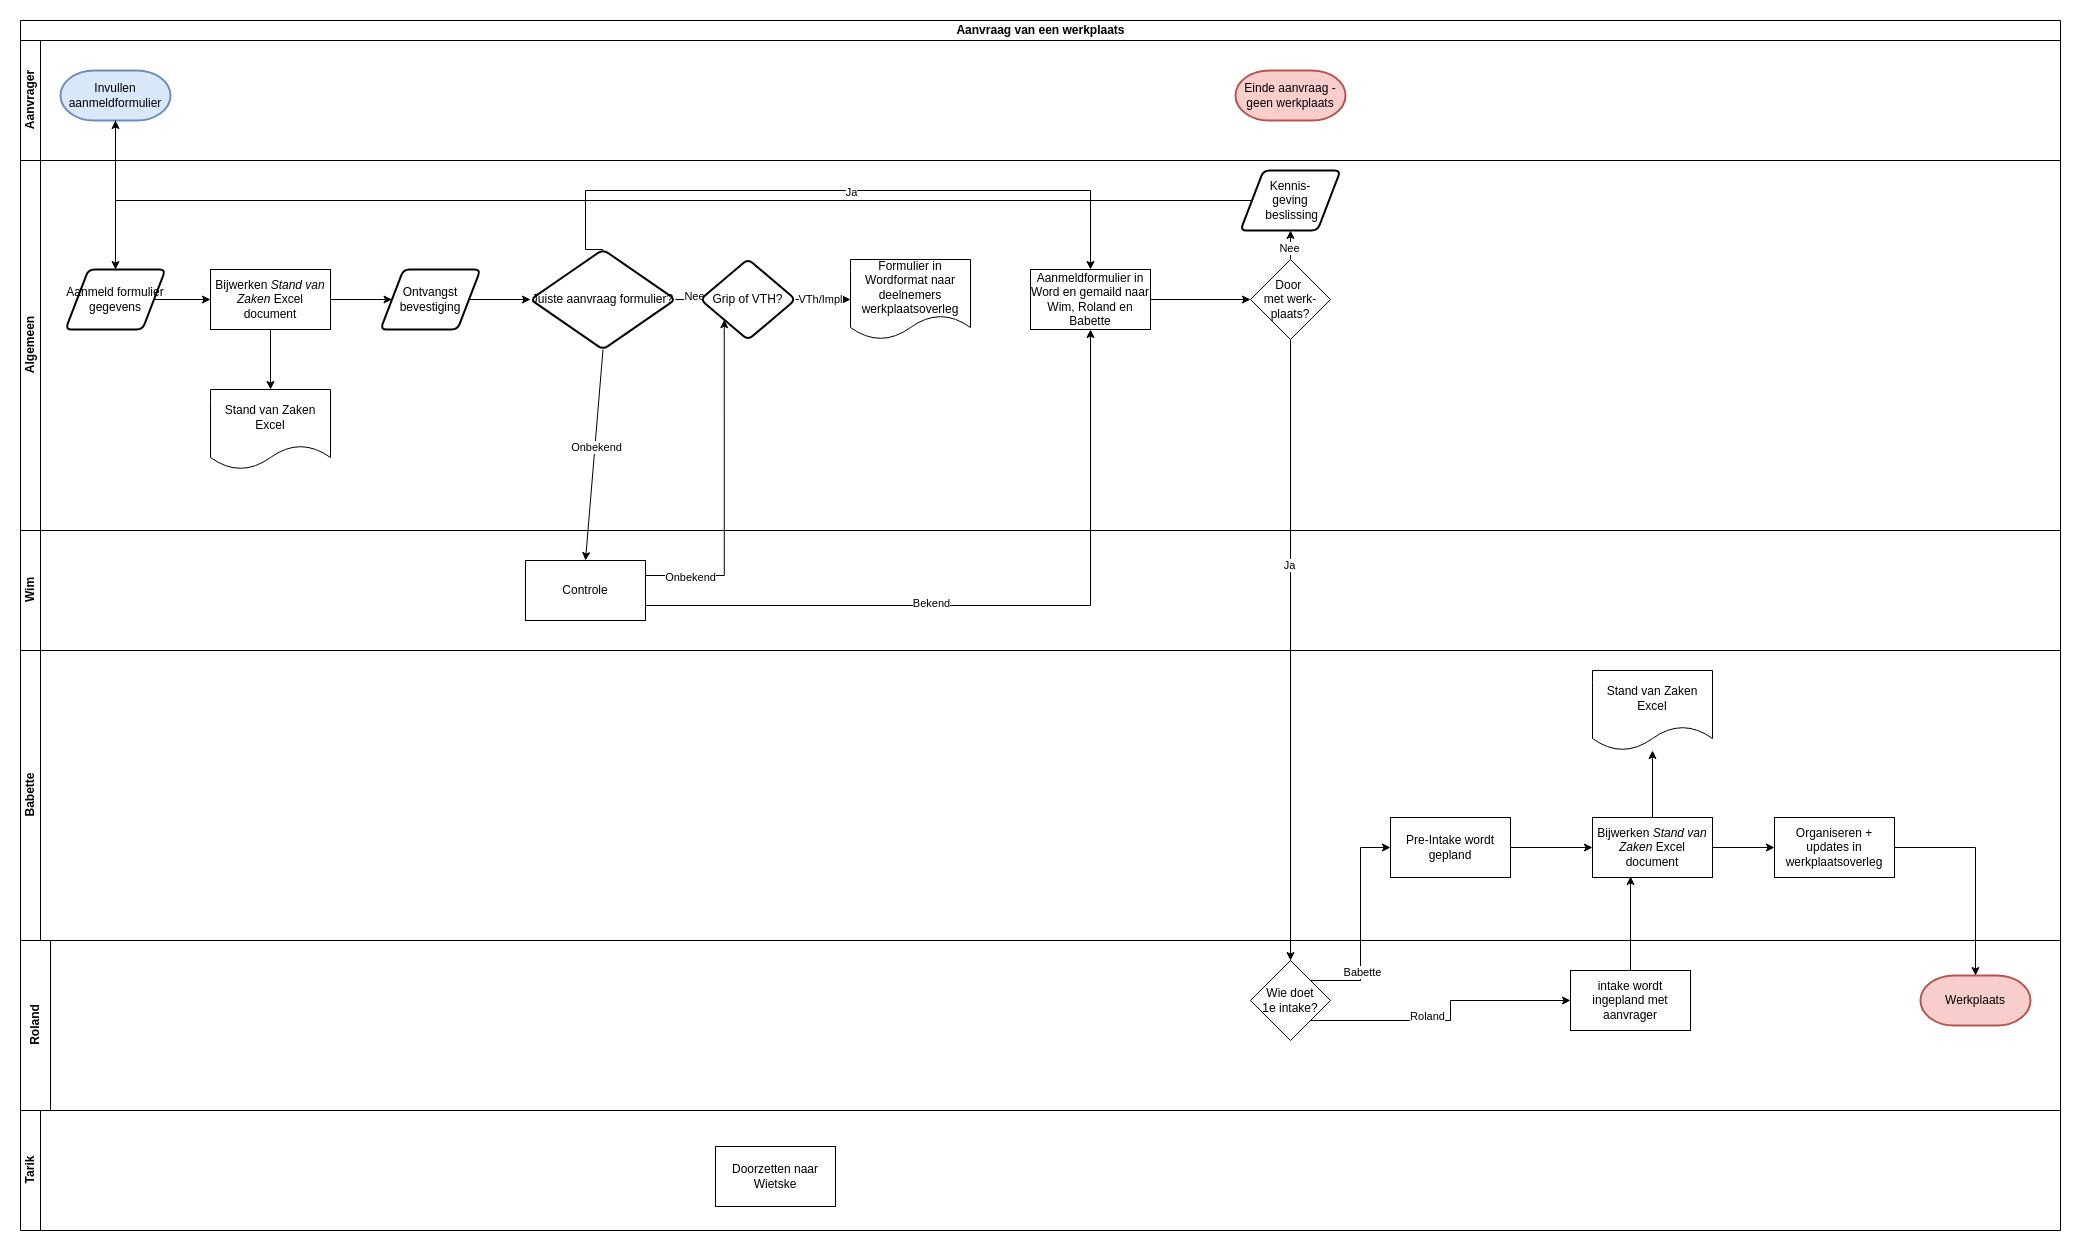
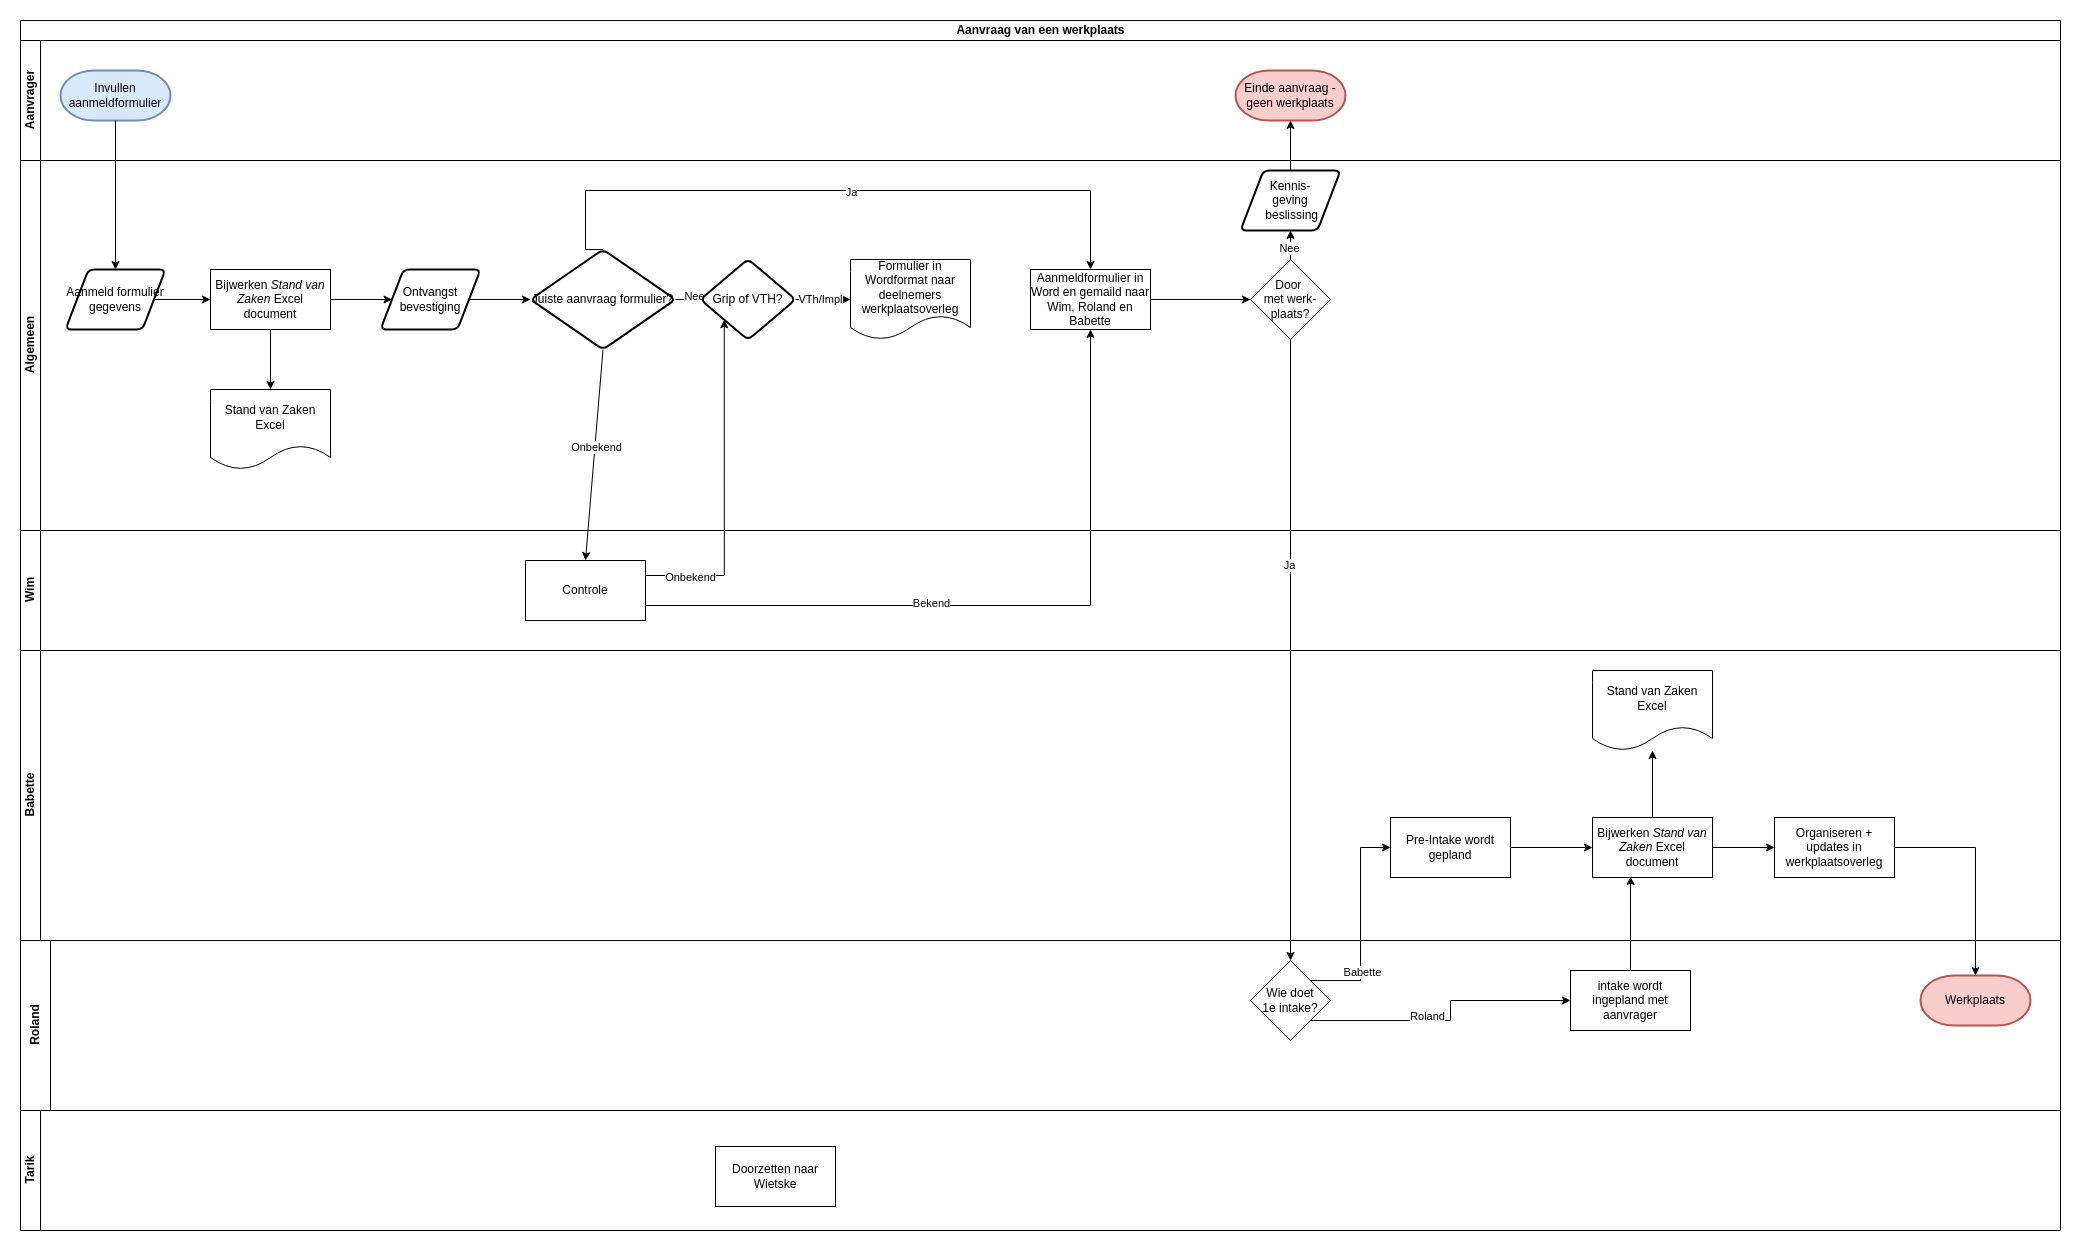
  <mxCell id="0" />
  <mxCell id="1" parent="0" />
  <mxCell id="2" value="Aanvraag van een werkplaats" style="swimlane;childLayout=stackLayout;resizeParent=1;resizeParentMax=0;horizontal=1;startSize=20;horizontalStack=0;html=1;" vertex="1" parent="1"><mxGeometry y="20" width="2040" height="920" as="geometry" x="20" /></mxCell>
  <mxCell id="3" value="Aanvrager" style="swimlane;startSize=20;horizontal=0;html=1;" vertex="1" parent="2"><mxGeometry y="20" width="2040" height="120" as="geometry" /></mxCell>
  <mxCell id="4" value="Invullen aanmeldformulier" style="strokeWidth=2;html=1;shape=mxgraph.flowchart.terminator;whiteSpace=wrap;fillColor=#dae8fc;strokeColor=#6c8ebf;" vertex="1" parent="3"><mxGeometry x="40" y="30" width="110" height="50" as="geometry" /></mxCell>
  <mxCell id="5" value="Einde aanvraag - geen werkplaats" style="strokeWidth=2;html=1;shape=mxgraph.flowchart.terminator;whiteSpace=wrap;fillColor=#f8cecc;strokeColor=#b85450;" vertex="1" parent="3"><mxGeometry x="1215" y="30" width="110" height="50" as="geometry" /></mxCell>
  <mxCell id="6" value="Algemeen" style="swimlane;startSize=20;horizontal=0;html=1;" vertex="1" parent="2"><mxGeometry y="140" width="2040" height="370" as="geometry" /></mxCell>
  <mxCell id="7" value="" style="edgeStyle=orthogonalEdgeStyle;rounded=0;orthogonalLoop=1;jettySize=auto;html=1;" edge="1" parent="6" source="8" target="11"><mxGeometry relative="1" as="geometry" /></mxCell>
  <mxCell id="8" value="Aanmeld formulier gegevens" style="shape=parallelogram;html=1;strokeWidth=2;perimeter=parallelogramPerimeter;whiteSpace=wrap;rounded=1;arcSize=12;size=0.23;" vertex="1" parent="6"><mxGeometry x="45" y="109" width="100" height="60" as="geometry" /></mxCell>
  <mxCell id="9" value="" style="edgeStyle=orthogonalEdgeStyle;rounded=0;orthogonalLoop=1;jettySize=auto;html=1;" edge="1" parent="6" source="11" target="12"><mxGeometry relative="1" as="geometry" /></mxCell>
  <mxCell id="10" value="" style="edgeStyle=orthogonalEdgeStyle;rounded=0;orthogonalLoop=1;jettySize=auto;html=1;" edge="1" parent="6" source="11" target="14"><mxGeometry relative="1" as="geometry" /></mxCell>
  <mxCell id="11" value="Bijwerken &lt;i&gt;Stand van Zaken&lt;/i&gt; Excel document" style="rounded=0;whiteSpace=wrap;html=1;" vertex="1" parent="6"><mxGeometry x="190" y="109" width="120" height="60" as="geometry" /></mxCell>
  <mxCell id="12" value="Stand van Zaken Excel" style="shape=document;whiteSpace=wrap;html=1;boundedLbl=1;" vertex="1" parent="6"><mxGeometry x="190" y="229" width="120" height="80" as="geometry" /></mxCell>
  <mxCell id="13" value="" style="edgeStyle=orthogonalEdgeStyle;rounded=0;orthogonalLoop=1;jettySize=auto;html=1;" edge="1" parent="6" source="14" target="19"><mxGeometry relative="1" as="geometry" /></mxCell>
  <mxCell id="14" value="&lt;div&gt;Ontvangst&lt;/div&gt;&lt;div&gt;bevestiging&lt;br&gt;&lt;/div&gt;" style="shape=parallelogram;html=1;strokeWidth=2;perimeter=parallelogramPerimeter;whiteSpace=wrap;rounded=1;arcSize=12;size=0.23;" vertex="1" parent="6"><mxGeometry x="360" y="109" width="100" height="60" as="geometry" /></mxCell>
  <mxCell id="15" value="" style="edgeStyle=orthogonalEdgeStyle;rounded=0;orthogonalLoop=1;jettySize=auto;html=1;" edge="1" parent="6" source="19" target="22"><mxGeometry relative="1" as="geometry" /></mxCell>
  <mxCell id="16" value="Nee" style="edgeLabel;html=1;align=center;verticalAlign=middle;resizable=0;points=[];" vertex="1" connectable="0" parent="15"><mxGeometry x="-0.2" y="-4" relative="1" as="geometry"><mxPoint as="offset" /></mxGeometry></mxCell>
  <mxCell id="17" style="edgeStyle=orthogonalEdgeStyle;rounded=0;orthogonalLoop=1;jettySize=auto;html=1;exitX=0.5;exitY=0;exitDx=0;exitDy=0;entryX=0.5;entryY=0;entryDx=0;entryDy=0;" edge="1" parent="6" source="19" target="25"><mxGeometry relative="1" as="geometry"><Array as="points"><mxPoint x="565" y="30" /><mxPoint x="1070" y="30" /></Array></mxGeometry></mxCell>
  <mxCell id="18" value="Ja" style="edgeLabel;html=1;align=center;verticalAlign=middle;resizable=0;points=[];" vertex="1" connectable="0" parent="17"><mxGeometry x="0.036" y="-1" relative="1" as="geometry"><mxPoint as="offset" /></mxGeometry></mxCell>
  <mxCell id="19" value="Juiste aanvraag formulier?" style="rhombus;whiteSpace=wrap;html=1;strokeWidth=2;rounded=1;arcSize=12;" vertex="1" parent="6"><mxGeometry x="510" y="89" width="145" height="100" as="geometry" /></mxCell>
  <mxCell id="20" value="" style="edgeStyle=orthogonalEdgeStyle;rounded=0;orthogonalLoop=1;jettySize=auto;html=1;" edge="1" parent="6" source="22" target="23"><mxGeometry relative="1" as="geometry" /></mxCell>
  <mxCell id="21" value="VTh/Impl" style="edgeLabel;html=1;align=center;verticalAlign=middle;resizable=0;points=[];" vertex="1" connectable="0" parent="20"><mxGeometry x="-0.127" y="1" relative="1" as="geometry"><mxPoint as="offset" /></mxGeometry></mxCell>
  <mxCell id="22" value="Grip of VTH?" style="rhombus;whiteSpace=wrap;html=1;strokeWidth=2;rounded=1;arcSize=12;" vertex="1" parent="6"><mxGeometry x="680" y="98.5" width="95" height="81" as="geometry" /></mxCell>
  <mxCell id="23" value="Formulier in Wordformat naar deelnemers werkplaatsoverleg" style="shape=document;whiteSpace=wrap;html=1;boundedLbl=1;" vertex="1" parent="6"><mxGeometry x="830" y="99" width="120" height="80" as="geometry" /></mxCell>
  <mxCell id="24" value="" style="edgeStyle=orthogonalEdgeStyle;rounded=0;orthogonalLoop=1;jettySize=auto;html=1;" edge="1" parent="6" source="25" target="28"><mxGeometry relative="1" as="geometry" /></mxCell>
  <mxCell id="25" value="Aanmeldformulier in Word en gemaild naar Wim, Roland en Babette" style="rounded=0;whiteSpace=wrap;html=1;" vertex="1" parent="6"><mxGeometry x="1010" y="109" width="120" height="60" as="geometry" /></mxCell>
  <mxCell id="26" value="" style="edgeStyle=orthogonalEdgeStyle;rounded=0;orthogonalLoop=1;jettySize=auto;html=1;" edge="1" parent="6" source="28" target="29"><mxGeometry relative="1" as="geometry" /></mxCell>
  <mxCell id="27" value="Nee" style="edgeLabel;html=1;align=center;verticalAlign=middle;resizable=0;points=[];" vertex="1" connectable="0" parent="26"><mxGeometry x="0.333" y="2" relative="1" as="geometry"><mxPoint as="offset" /></mxGeometry></mxCell>
  <mxCell id="28" value="&lt;div&gt;Door&amp;nbsp;&lt;/div&gt;&lt;div&gt;met werk-&lt;/div&gt;&lt;div&gt;plaats?&lt;/div&gt;" style="rhombus;whiteSpace=wrap;html=1;rounded=0;" vertex="1" parent="6"><mxGeometry x="1230" y="99" width="80" height="80" as="geometry" /></mxCell>
  <mxCell id="29" value="&lt;div&gt;Kennis-&lt;/div&gt;&lt;div&gt;geving&lt;/div&gt;&amp;nbsp;beslissing" style="shape=parallelogram;html=1;strokeWidth=2;perimeter=parallelogramPerimeter;whiteSpace=wrap;rounded=1;arcSize=12;size=0.23;" vertex="1" parent="6"><mxGeometry x="1220" y="10" width="100" height="60" as="geometry" /></mxCell>
  <mxCell id="30" value="Wim" style="swimlane;startSize=20;horizontal=0;html=1;" vertex="1" parent="2"><mxGeometry y="510" width="2040" height="120" as="geometry" /></mxCell>
  <mxCell id="31" value="Controle" style="rounded=0;whiteSpace=wrap;html=1;" vertex="1" parent="30"><mxGeometry x="505" y="30" width="120" height="60" as="geometry" /></mxCell>
  <mxCell id="32" value="Babette" style="swimlane;startSize=20;horizontal=0;html=1;" vertex="1" parent="2"><mxGeometry y="630" width="2040" height="290" as="geometry" /></mxCell>
  <mxCell id="33" value="Pre-Intake wordt gepland" style="rounded=0;whiteSpace=wrap;html=1;" vertex="1" parent="32"><mxGeometry x="1370" y="167" width="120" height="60" as="geometry" /></mxCell>
  <mxCell id="34" value="Bijwerken &lt;i&gt;Stand van Zaken&lt;/i&gt; Excel document" style="rounded=0;whiteSpace=wrap;html=1;" vertex="1" parent="32"><mxGeometry x="1572" y="167" width="120" height="60" as="geometry" /></mxCell>
  <mxCell id="35" value="" style="edgeStyle=orthogonalEdgeStyle;rounded=0;orthogonalLoop=1;jettySize=auto;html=1;exitX=1;exitY=0.5;exitDx=0;exitDy=0;" edge="1" parent="32" source="33" target="34"><mxGeometry relative="1" as="geometry"><mxPoint x="1660" y="477" as="targetPoint" /><mxPoint x="1490" y="857" as="sourcePoint" /></mxGeometry></mxCell>
  <mxCell id="36" value="Stand van Zaken Excel" style="shape=document;whiteSpace=wrap;html=1;boundedLbl=1;" vertex="1" parent="32"><mxGeometry x="1572" y="20" width="120" height="80" as="geometry" /></mxCell>
  <mxCell id="37" value="" style="edgeStyle=orthogonalEdgeStyle;rounded=0;orthogonalLoop=1;jettySize=auto;html=1;" edge="1" source="34" target="36" parent="32"><mxGeometry relative="1" as="geometry" /></mxCell>
  <mxCell id="38" value="Organiseren + updates in werkplaatsoverleg" style="rounded=0;whiteSpace=wrap;html=1;" vertex="1" parent="32"><mxGeometry x="1754" y="167" width="120" height="60" as="geometry" /></mxCell>
  <mxCell id="39" value="" style="edgeStyle=orthogonalEdgeStyle;rounded=0;orthogonalLoop=1;jettySize=auto;html=1;" edge="1" parent="32" source="34" target="38"><mxGeometry relative="1" as="geometry" /></mxCell>
  <mxCell id="40" value="" style="edgeStyle=orthogonalEdgeStyle;rounded=0;orthogonalLoop=1;jettySize=auto;html=1;" edge="1" parent="2" source="4" target="8"><mxGeometry relative="1" as="geometry" /></mxCell>
  <mxCell id="41" value="" style="endArrow=classic;html=1;rounded=0;exitX=0.5;exitY=1;exitDx=0;exitDy=0;entryX=0.5;entryY=0;entryDx=0;entryDy=0;" edge="1" parent="2" source="19" target="31"><mxGeometry width="50" height="50" relative="1" as="geometry"><mxPoint x="450" y="570" as="sourcePoint" /><mxPoint x="500" y="520" as="targetPoint" /></mxGeometry></mxCell>
  <mxCell id="42" value="Onbekend" style="edgeLabel;html=1;align=center;verticalAlign=middle;resizable=0;points=[];" vertex="1" connectable="0" parent="41"><mxGeometry x="-0.071" y="1" relative="1" as="geometry"><mxPoint as="offset" /></mxGeometry></mxCell>
  <mxCell id="43" style="edgeStyle=orthogonalEdgeStyle;rounded=0;orthogonalLoop=1;jettySize=auto;html=1;exitX=1;exitY=0.25;exitDx=0;exitDy=0;entryX=0;entryY=1;entryDx=0;entryDy=0;" edge="1" parent="2" source="31" target="22"><mxGeometry relative="1" as="geometry" /></mxCell>
  <mxCell id="44" value="Onbekend" style="edgeLabel;html=1;align=center;verticalAlign=middle;resizable=0;points=[];" vertex="1" connectable="0" parent="43"><mxGeometry x="-0.737" y="-1" relative="1" as="geometry"><mxPoint as="offset" /></mxGeometry></mxCell>
  <mxCell id="45" style="edgeStyle=orthogonalEdgeStyle;rounded=0;orthogonalLoop=1;jettySize=auto;html=1;exitX=1;exitY=0.75;exitDx=0;exitDy=0;entryX=0.5;entryY=1;entryDx=0;entryDy=0;" edge="1" parent="2" source="31" target="25"><mxGeometry relative="1" as="geometry" /></mxCell>
  <mxCell id="46" value="Bekend" style="edgeLabel;html=1;align=center;verticalAlign=middle;resizable=0;points=[];" vertex="1" connectable="0" parent="45"><mxGeometry x="-0.209" y="3" relative="1" as="geometry"><mxPoint as="offset" /></mxGeometry></mxCell>
- <mxCell id="47" value="" style="edgeStyle=orthogonalEdgeStyle;rounded=0;orthogonalLoop=1;jettySize=auto;html=1;" edge="1" parent="2" source="29" target="4"><mxGeometry relative="1" as="geometry" /></mxCell>
+ <mxCell id="47" value="" style="edgeStyle=orthogonalEdgeStyle;rounded=0;orthogonalLoop=1;jettySize=auto;html=1;" edge="1" parent="2" source="29" target="5"><mxGeometry relative="1" as="geometry" /></mxCell>
  <mxCell id="48" value="Roland" style="swimlane;startSize=30;horizontal=0;html=1;" vertex="1" parent="1"><mxGeometry y="940" width="2040" height="170" as="geometry" x="20" /></mxCell>
  <mxCell id="49" value="intake wordt ingepland met aanvrager" style="rounded=0;whiteSpace=wrap;html=1;" vertex="1" parent="48"><mxGeometry x="1550" y="30" width="120" height="60" as="geometry" /></mxCell>
  <mxCell id="50" value="&lt;div&gt;Wie doet&lt;/div&gt;&lt;div&gt;1e intake?&lt;br&gt;&lt;/div&gt;" style="rhombus;whiteSpace=wrap;html=1;rounded=0;" vertex="1" parent="48"><mxGeometry x="1230" y="20" width="80" height="80" as="geometry" /></mxCell>
  <mxCell id="51" style="edgeStyle=orthogonalEdgeStyle;rounded=0;orthogonalLoop=1;jettySize=auto;html=1;exitX=1;exitY=1;exitDx=0;exitDy=0;entryX=0;entryY=0.5;entryDx=0;entryDy=0;" edge="1" parent="48" source="50" target="49"><mxGeometry relative="1" as="geometry" /></mxCell>
  <mxCell id="52" value="Roland" style="edgeLabel;html=1;align=center;verticalAlign=middle;resizable=0;points=[];" vertex="1" connectable="0" parent="51"><mxGeometry x="-0.17" y="5" relative="1" as="geometry"><mxPoint as="offset" /></mxGeometry></mxCell>
  <mxCell id="53" value="Werkplaats" style="strokeWidth=2;html=1;shape=mxgraph.flowchart.terminator;whiteSpace=wrap;fillColor=#f8cecc;strokeColor=#b85450;" vertex="1" parent="48"><mxGeometry x="1900" y="35" width="110" height="50" as="geometry" /></mxCell>
  <mxCell id="54" style="edgeStyle=orthogonalEdgeStyle;rounded=0;orthogonalLoop=1;jettySize=auto;html=1;exitX=0.5;exitY=0;exitDx=0;exitDy=0;entryX=0.317;entryY=0.983;entryDx=0;entryDy=0;entryPerimeter=0;" edge="1" parent="1" source="49" target="34"><mxGeometry relative="1" as="geometry" /></mxCell>
  <mxCell id="55" style="edgeStyle=orthogonalEdgeStyle;rounded=0;orthogonalLoop=1;jettySize=auto;html=1;exitX=1;exitY=0;exitDx=0;exitDy=0;entryX=0;entryY=0.5;entryDx=0;entryDy=0;" edge="1" parent="1" source="50" target="33"><mxGeometry relative="1" as="geometry" /></mxCell>
  <mxCell id="56" value="Babette" style="edgeLabel;html=1;align=center;verticalAlign=middle;resizable=0;points=[];" vertex="1" connectable="0" parent="55"><mxGeometry x="-0.449" y="-1" relative="1" as="geometry"><mxPoint as="offset" /></mxGeometry></mxCell>
  <mxCell id="57" value="" style="edgeStyle=orthogonalEdgeStyle;rounded=0;orthogonalLoop=1;jettySize=auto;html=1;" edge="1" parent="1" source="28" target="50"><mxGeometry relative="1" as="geometry" /></mxCell>
  <mxCell id="58" value="Ja" style="edgeLabel;html=1;align=center;verticalAlign=middle;resizable=0;points=[];" vertex="1" connectable="0" parent="57"><mxGeometry x="-0.275" y="-2" relative="1" as="geometry"><mxPoint as="offset" /></mxGeometry></mxCell>
  <mxCell id="59" value="" style="edgeStyle=orthogonalEdgeStyle;rounded=0;orthogonalLoop=1;jettySize=auto;html=1;" edge="1" parent="1" source="38" target="53"><mxGeometry relative="1" as="geometry" /></mxCell>
  <mxCell id="60" value="Tarik" style="swimlane;startSize=20;horizontal=0;html=1;" vertex="1" parent="1"><mxGeometry y="1110" width="2040" height="120" as="geometry" x="20" /></mxCell>
  <mxCell id="61" value="Doorzetten naar Wietske" style="rounded=0;whiteSpace=wrap;html=1;" vertex="1" parent="60"><mxGeometry x="695" y="36" width="120" height="60" as="geometry" /></mxCell>
